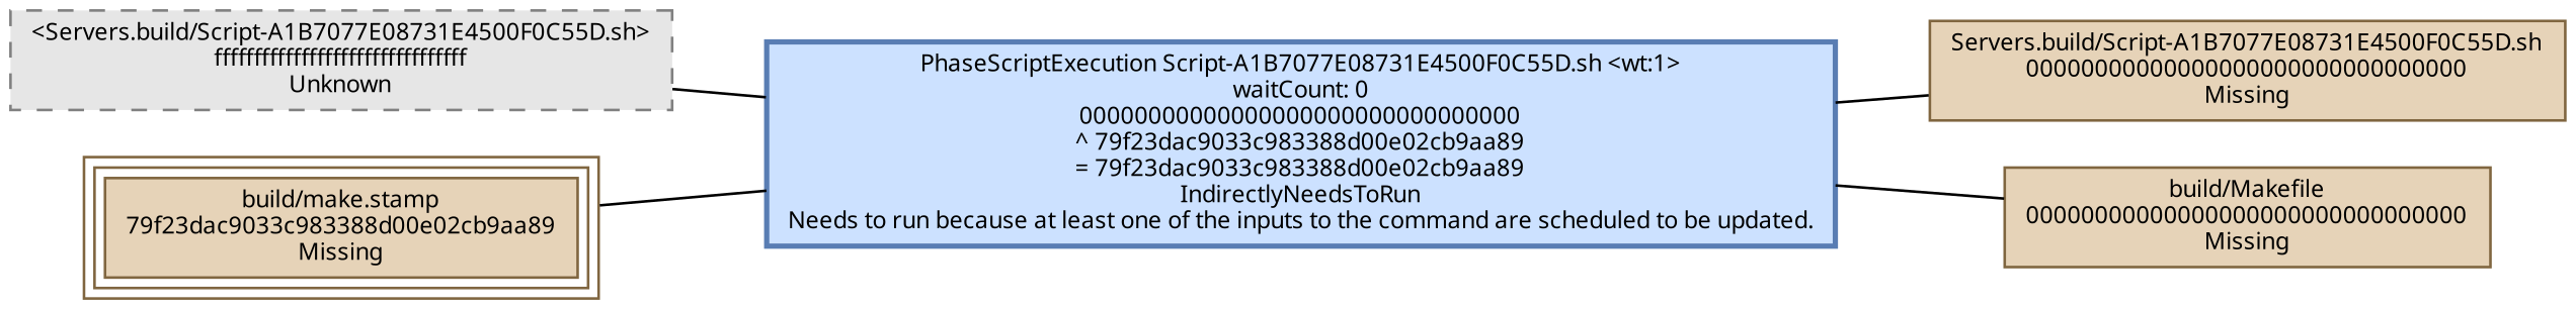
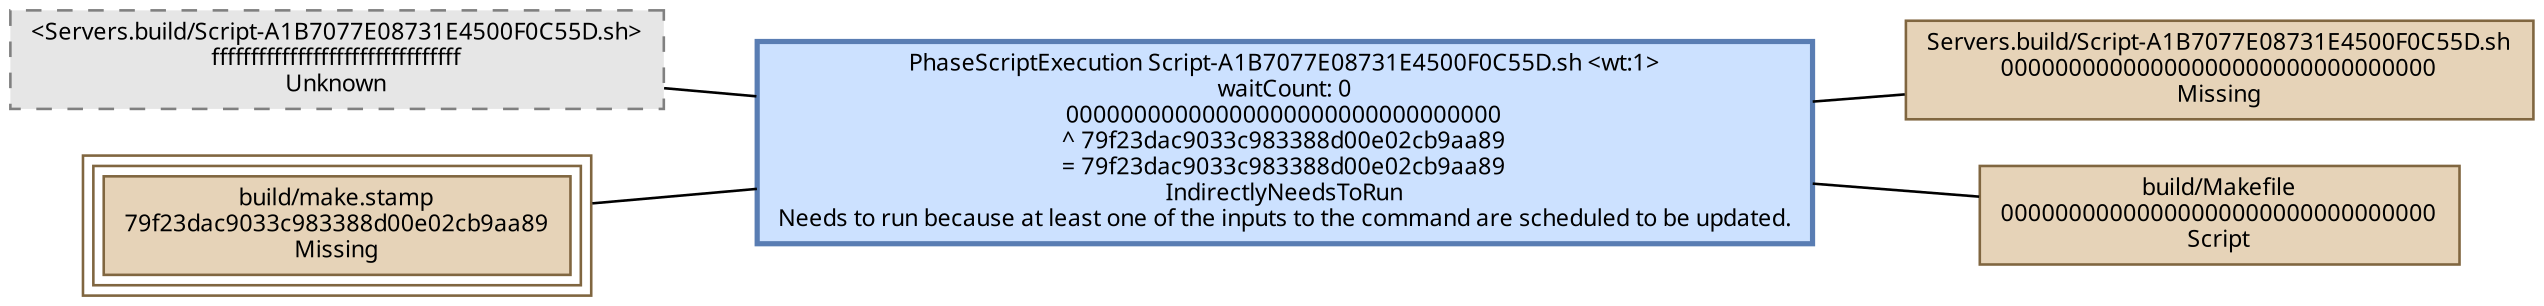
  digraph {
    concentrate=false
    rankdir=LR
    node [color="0.1 0.5 0.5" fillcolor="0.1 0.2 0.9" fontname=Monaco fontsize=9 shape=box style=filled]
    edge [arrowhead=none arrowtail=normal color=black style=solid]
    n1 [color="0.0 0.0 0.5" fillcolor="0.0 0.0 0.9" label="<Servers.build/Script-A1B7077E08731E4500F0C55D.sh>\nffffffffffffffffffffffffffffffff\nUnknown" style="filled,dashed"]
    n2 [color="0.6 0.5 0.7" fillcolor="0.6 0.2 1.0" label="PhaseScriptExecution Script-A1B7077E08731E4500F0C55D.sh <wt:1>\nwaitCount: 0\n00000000000000000000000000000000\n^ 79f23dac9033c983388d00e02cb9aa89\n= 79f23dac9033c983388d00e02cb9aa89\nIndirectlyNeedsToRun\nNeeds to run because at least one of the inputs to the command are scheduled to be updated." style="filled,bold"]
    n3 [label="Servers.build/Script-A1B7077E08731E4500F0C55D.sh\n00000000000000000000000000000000\nMissing"]
-   n4 [label="build/Makefile\n00000000000000000000000000000000\nMissing"]
+   n4 [label="build/Makefile\n00000000000000000000000000000000\nScript"]
    n5 [label="build/make.stamp\n79f23dac9033c983388d00e02cb9aa89\nMissing" peripheries=3]
    n1 -> n2
    n2 -> n3
    n2 -> n4
    n5 -> n2
  }
